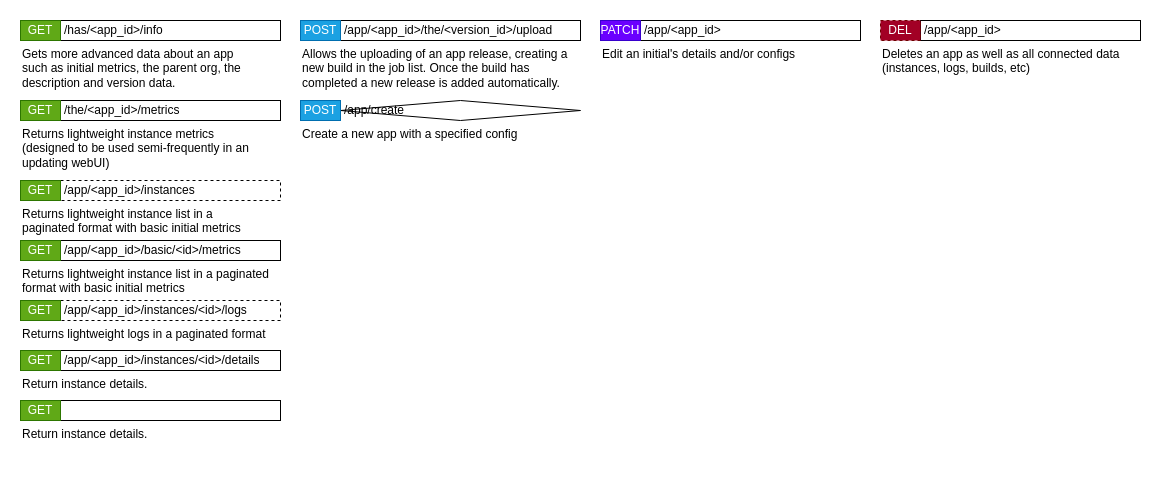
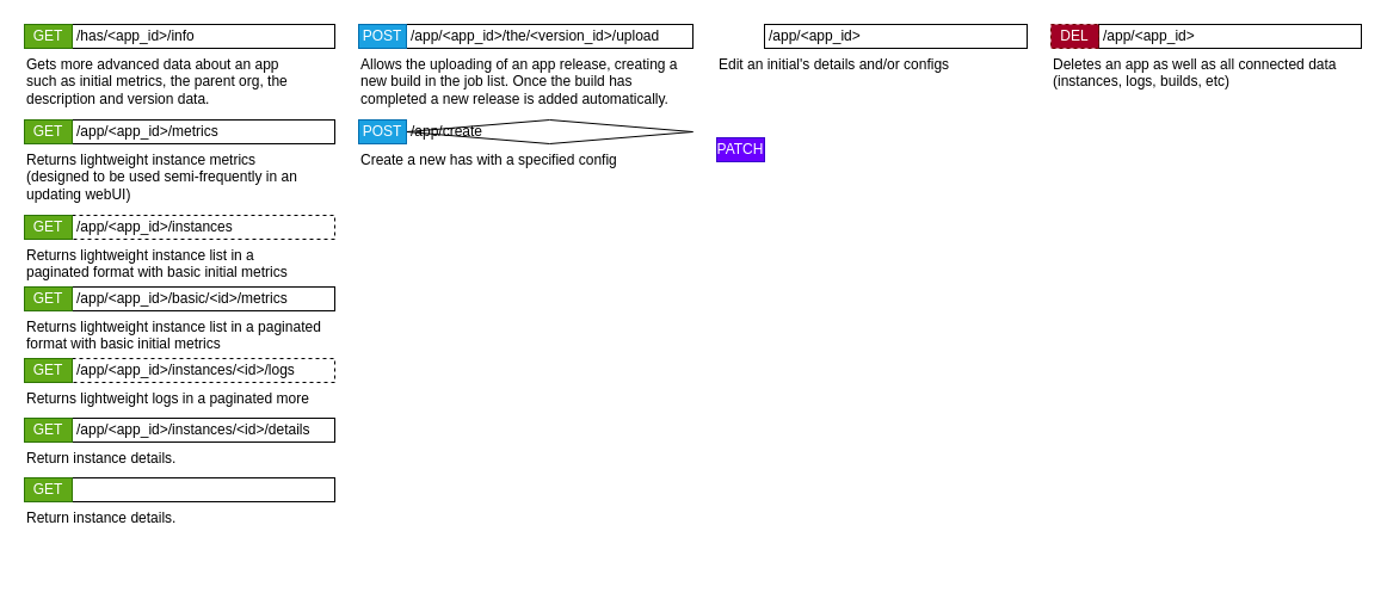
  <mxCell id="0" />
  <mxCell id="1" parent="0" />
  <mxCell id="2" value="" style="group;spacing=0;spacingTop=-1;align=center;spacingLeft=4;" parent="1" vertex="1" connectable="0"><mxGeometry x="60" y="20" width="220" height="20" as="geometry" /></mxCell>
  <mxCell id="3" value="/has/&amp;lt;app_id&amp;gt;/info" style="rounded=0;whiteSpace=wrap;html=1;spacing=0;spacingTop=-1;align=left;spacingLeft=4;" parent="2" vertex="1"><mxGeometry width="220.0" height="20" as="geometry" /></mxCell>
  <mxCell id="4" value="" style="group;spacing=0;spacingTop=-1;align=left;spacingLeft=4;" parent="1" vertex="1" connectable="0"><mxGeometry x="300" y="20" width="280" height="20" as="geometry" /></mxCell>
  <mxCell id="5" value="&lt;span style=&quot;&quot;&gt;/app/&amp;lt;app_id&amp;gt;/the/&amp;lt;version_id&amp;gt;/upload&lt;/span&gt;" style="rounded=0;whiteSpace=wrap;html=1;spacing=0;spacingTop=-1;align=left;spacingLeft=4;" parent="4" vertex="1"><mxGeometry x="40" width="240" height="20" as="geometry" /></mxCell>
  <mxCell id="6" value="POST" style="rounded=0;whiteSpace=wrap;html=1;fillColor=#1ba1e2;fontColor=#ffffff;strokeColor=#006EAF;spacing=0;spacingTop=-1;align=center;" parent="4" vertex="1"><mxGeometry width="40" height="20" as="geometry" /></mxCell>
  <mxCell id="7" value="GET" style="rounded=0;whiteSpace=wrap;html=1;fillColor=#60a917;fontColor=#ffffff;strokeColor=#2D7600;spacing=0;spacingTop=-1;align=center;" parent="1" vertex="1"><mxGeometry x="20" y="20" width="40" height="20" as="geometry" /></mxCell>
  <mxCell id="8" value="" style="group;spacing=0;spacingTop=-1;align=center;spacingLeft=4;" parent="1" vertex="1" connectable="0"><mxGeometry x="60" y="100" width="220" height="20" as="geometry" /></mxCell>
- <mxCell id="9" value="/the/&amp;lt;app_id&amp;gt;/metrics" style="rounded=0;whiteSpace=wrap;html=1;spacing=0;spacingTop=-1;align=left;spacingLeft=4;" parent="8" vertex="1"><mxGeometry width="220.0" height="20" as="geometry" /></mxCell>
+ <mxCell id="9" value="/app/&amp;lt;app_id&amp;gt;/metrics" style="rounded=0;whiteSpace=wrap;html=1;spacing=0;spacingTop=-1;align=left;spacingLeft=4;" parent="8" vertex="1"><mxGeometry width="220.0" height="20" as="geometry" /></mxCell>
  <mxCell id="10" value="GET" style="rounded=0;whiteSpace=wrap;html=1;fillColor=#60a917;fontColor=#ffffff;strokeColor=#2D7600;spacing=0;spacingTop=-1;align=center;" parent="1" vertex="1"><mxGeometry x="20" y="100" width="40" height="20" as="geometry" /></mxCell>
  <mxCell id="11" value="" style="group;spacing=0;spacingTop=-1;align=left;spacingLeft=4;" parent="1" vertex="1" connectable="0"><mxGeometry x="300" y="100" width="280" height="20" as="geometry" /></mxCell>
  <mxCell id="12" value="/app/create" style="rhombus;whiteSpace=wrap;html=1;spacing=0;spacingTop=-1;align=left;spacingLeft=4;" parent="11" vertex="1"><mxGeometry x="40" width="240" height="20" as="geometry" /></mxCell>
  <mxCell id="13" value="POST" style="rounded=0;whiteSpace=wrap;html=1;fillColor=#1ba1e2;fontColor=#ffffff;strokeColor=#006EAF;spacing=0;spacingTop=-1;align=center;" parent="11" vertex="1"><mxGeometry width="40" height="20" as="geometry" /></mxCell>
  <mxCell id="14" value="Gets more advanced data about an app such as initial metrics, the parent org, the description and version data." style="text;html=1;strokeColor=none;fillColor=none;align=left;verticalAlign=top;whiteSpace=wrap;rounded=0;" parent="1" vertex="1"><mxGeometry x="20" y="40" width="240" height="60" as="geometry" /></mxCell>
  <mxCell id="15" value="Allows the uploading of an app release, creating a new build in the job list. Once the build has completed a new release is added automatically." style="text;html=1;strokeColor=none;fillColor=none;align=left;verticalAlign=top;whiteSpace=wrap;rounded=0;" parent="1" vertex="1"><mxGeometry x="300" y="40" width="280" height="60" as="geometry" /></mxCell>
  <mxCell id="16" value="Returns lightweight instance metrics (designed to be used semi-frequently in an updating webUI)" style="text;html=1;strokeColor=none;fillColor=none;align=left;verticalAlign=top;whiteSpace=wrap;rounded=0;" parent="1" vertex="1"><mxGeometry x="20" y="120" width="240" height="60" as="geometry" /></mxCell>
- <mxCell id="17" value="Create a new app with a specified config" style="text;html=1;strokeColor=none;fillColor=none;align=left;verticalAlign=top;whiteSpace=wrap;rounded=0;" parent="1" vertex="1"><mxGeometry x="300" y="120" width="280" height="30" as="geometry" /></mxCell>
+ <mxCell id="17" value="Create a new has with a specified config" style="text;html=1;strokeColor=none;fillColor=none;align=left;verticalAlign=top;whiteSpace=wrap;rounded=0;" parent="1" vertex="1"><mxGeometry x="300" y="120" width="280" height="30" as="geometry" /></mxCell>
  <mxCell id="18" value="" style="group;spacing=0;spacingTop=-1;align=center;spacingLeft=4;" parent="1" vertex="1" connectable="0"><mxGeometry x="60" y="180" width="220" height="20" as="geometry" /></mxCell>
  <mxCell id="19" value="/app/&amp;lt;app_id&amp;gt;/instances" style="rounded=0;whiteSpace=wrap;html=1;spacing=0;spacingTop=-1;align=left;spacingLeft=4;dashed=1;" parent="18" vertex="1"><mxGeometry width="220.0" height="20" as="geometry" /></mxCell>
  <mxCell id="20" value="GET" style="rounded=0;whiteSpace=wrap;html=1;fillColor=#60a917;fontColor=#ffffff;strokeColor=#2D7600;spacing=0;spacingTop=-1;align=center;" parent="1" vertex="1"><mxGeometry x="20" y="180" width="40" height="20" as="geometry" /></mxCell>
  <mxCell id="21" value="Returns lightweight instance list in a paginated format with basic initial metrics" style="text;html=1;strokeColor=none;fillColor=none;align=left;verticalAlign=top;whiteSpace=wrap;rounded=0;" parent="1" vertex="1"><mxGeometry x="20" y="200" width="240" height="40" as="geometry" /></mxCell>
  <mxCell id="22" value="" style="group;spacing=0;spacingTop=-1;align=center;spacingLeft=4;" parent="1" vertex="1" connectable="0"><mxGeometry x="60" y="240" width="220" height="20" as="geometry" /></mxCell>
  <mxCell id="23" value="/app/&amp;lt;app_id&amp;gt;/basic/&amp;lt;id&amp;gt;/metrics" style="rounded=0;whiteSpace=wrap;html=1;spacing=0;spacingTop=-1;align=left;spacingLeft=4;" parent="22" vertex="1"><mxGeometry width="220" height="20" as="geometry" /></mxCell>
  <mxCell id="24" value="GET" style="rounded=0;whiteSpace=wrap;html=1;fillColor=#60a917;fontColor=#ffffff;strokeColor=#2D7600;spacing=0;spacingTop=-1;align=center;" parent="1" vertex="1"><mxGeometry x="20" y="240" width="40" height="20" as="geometry" /></mxCell>
  <mxCell id="25" value="Returns lightweight instance list in a paginated format with basic initial metrics" style="text;html=1;strokeColor=none;fillColor=none;align=left;verticalAlign=top;whiteSpace=wrap;rounded=0;" parent="1" vertex="1"><mxGeometry x="20" y="260" width="260" height="40" as="geometry" /></mxCell>
  <mxCell id="26" value="" style="group;spacing=0;spacingTop=-1;align=center;spacingLeft=4;" parent="1" vertex="1" connectable="0"><mxGeometry x="60" y="300" width="220" height="20" as="geometry" /></mxCell>
  <mxCell id="27" value="/app/&amp;lt;app_id&amp;gt;/instances/&amp;lt;id&amp;gt;/logs" style="rounded=0;whiteSpace=wrap;html=1;spacing=0;spacingTop=-1;align=left;spacingLeft=4;dashed=1;" parent="26" vertex="1"><mxGeometry width="220" height="20" as="geometry" /></mxCell>
  <mxCell id="28" value="GET" style="rounded=0;whiteSpace=wrap;html=1;fillColor=#60a917;fontColor=#ffffff;strokeColor=#2D7600;spacing=0;spacingTop=-1;align=center;" parent="1" vertex="1"><mxGeometry x="20" y="300" width="40" height="20" as="geometry" /></mxCell>
- <mxCell id="29" value="Returns lightweight logs in a paginated format" style="text;html=1;strokeColor=none;fillColor=none;align=left;verticalAlign=top;whiteSpace=wrap;rounded=0;" parent="1" vertex="1"><mxGeometry x="20" y="320" width="260" height="20" as="geometry" /></mxCell>
+ <mxCell id="29" value="Returns lightweight logs in a paginated more" style="text;html=1;strokeColor=none;fillColor=none;align=left;verticalAlign=top;whiteSpace=wrap;rounded=0;" parent="1" vertex="1"><mxGeometry x="20" y="320" width="260" height="20" as="geometry" /></mxCell>
  <mxCell id="30" value="" style="group;spacing=0;spacingTop=-1;align=center;spacingLeft=4;" parent="1" vertex="1" connectable="0"><mxGeometry x="60" y="350" width="220" height="20" as="geometry" /></mxCell>
  <mxCell id="31" value="/app/&amp;lt;app_id&amp;gt;/instances/&amp;lt;id&amp;gt;/details" style="rounded=0;whiteSpace=wrap;html=1;spacing=0;spacingTop=-1;align=left;spacingLeft=4;" parent="30" vertex="1"><mxGeometry width="220" height="20" as="geometry" /></mxCell>
  <mxCell id="32" value="GET" style="rounded=0;whiteSpace=wrap;html=1;fillColor=#60a917;fontColor=#ffffff;strokeColor=#2D7600;spacing=0;spacingTop=-1;align=center;" parent="1" vertex="1"><mxGeometry x="20" y="350" width="40" height="20" as="geometry" /></mxCell>
  <mxCell id="33" value="Return instance details." style="text;html=1;strokeColor=none;fillColor=none;align=left;verticalAlign=top;whiteSpace=wrap;rounded=0;" parent="1" vertex="1"><mxGeometry x="20" y="370" width="260" height="20" as="geometry" /></mxCell>
  <mxCell id="34" value="" style="group;spacing=0;spacingTop=-1;align=center;spacingLeft=4;" parent="1" vertex="1" connectable="0"><mxGeometry x="60" y="400" width="220" height="20" as="geometry" /></mxCell>
  <mxCell id="35" value="" style="rounded=0;whiteSpace=wrap;html=1;spacing=0;spacingTop=-1;align=left;spacingLeft=4;" parent="34" vertex="1"><mxGeometry width="220" height="20" as="geometry" /></mxCell>
  <mxCell id="36" value="GET" style="rounded=0;whiteSpace=wrap;html=1;fillColor=#60a917;fontColor=#ffffff;strokeColor=#2D7600;spacing=0;spacingTop=-1;align=center;" parent="1" vertex="1"><mxGeometry x="20" y="400" width="40" height="20" as="geometry" /></mxCell>
  <mxCell id="37" value="Return instance details." style="text;html=1;strokeColor=none;fillColor=none;align=left;verticalAlign=top;whiteSpace=wrap;rounded=0;" parent="1" vertex="1"><mxGeometry x="20" y="420" width="260" height="60" as="geometry" /></mxCell>
  <mxCell id="38" value="" style="group;spacing=0;spacingTop=-1;align=center;spacingLeft=4;" parent="1" vertex="1" connectable="0"><mxGeometry x="640" y="20" width="220" height="20" as="geometry" /></mxCell>
  <mxCell id="39" value="/app/&amp;lt;app_id&amp;gt;" style="rounded=0;whiteSpace=wrap;html=1;spacing=0;spacingTop=-1;align=left;spacingLeft=4;" parent="38" vertex="1"><mxGeometry width="220.0" height="20" as="geometry" /></mxCell>
- <mxCell id="40" value="PATCH" style="rounded=0;whiteSpace=wrap;html=1;fillColor=#6a00ff;fontColor=#ffffff;strokeColor=#3700CC;spacing=0;spacingTop=-1;align=center;" parent="1" vertex="1"><mxGeometry x="600" y="20" width="40" height="20" as="geometry" /></mxCell>
+ <mxCell id="40" value="PATCH" style="rounded=0;whiteSpace=wrap;html=1;fillColor=#6a00ff;fontColor=#ffffff;strokeColor=#3700CC;spacing=0;spacingTop=-1;align=center;" parent="1" vertex="1"><mxGeometry x="600" y="115" width="40" height="20" as="geometry" /></mxCell>
  <mxCell id="41" value="Edit an initial's details and/or configs" style="text;html=1;strokeColor=none;fillColor=none;align=left;verticalAlign=top;whiteSpace=wrap;rounded=0;" parent="1" vertex="1"><mxGeometry x="600" y="40" width="240" height="60" as="geometry" /></mxCell>
  <mxCell id="42" value="" style="group;spacing=0;spacingTop=-1;align=center;spacingLeft=4;" parent="1" vertex="1" connectable="0"><mxGeometry x="920" y="20" width="220" height="20" as="geometry" /></mxCell>
  <mxCell id="43" value="/app/&amp;lt;app_id&amp;gt;" style="rounded=0;whiteSpace=wrap;html=1;spacing=0;spacingTop=-1;align=left;spacingLeft=4;" parent="42" vertex="1"><mxGeometry width="220.0" height="20" as="geometry" /></mxCell>
  <mxCell id="44" value="DEL" style="rounded=0;whiteSpace=wrap;html=1;fillColor=#a20025;fontColor=#ffffff;strokeColor=#6F0000;spacing=0;spacingTop=-1;align=center;dashed=1;" parent="1" vertex="1"><mxGeometry x="880" y="20" width="40" height="20" as="geometry" /></mxCell>
  <mxCell id="45" value="Deletes an app as well as all connected data (instances, logs, builds, etc)" style="text;html=1;strokeColor=none;fillColor=none;align=left;verticalAlign=top;whiteSpace=wrap;rounded=0;" parent="1" vertex="1"><mxGeometry x="880" y="40" width="240" height="60" as="geometry" /></mxCell>
